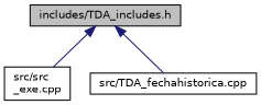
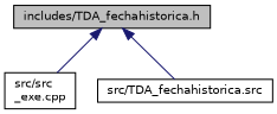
  digraph {
    node [color=black fillcolor=white fontname=Helvetica fontsize=10 shape=record style=filled]
    edge [color=midnightblue dir=back fontname=Helvetica fontsize=10 labelfontname=Helvetica labelfontsize=10 style=solid]
-   n1 [fillcolor=grey75 fontcolor=black height=0.2 label="includes/TDA_includes.h" width=0.4]
+   n1 [fillcolor=grey75 fontcolor=black height=0.2 label="includes/TDA_fechahistorica.h" width=0.4]
    n2 [height=0.2 label="src/src\l_exe.cpp" width=0.4]
-   n3 [height=0.2 label="src/TDA_fechahistorica.cpp" width=0.4]
+   n3 [height=0.2 label="src/TDA_fechahistorica.src" width=0.4]
    n1 -> n2
    n1 -> n3
  }
